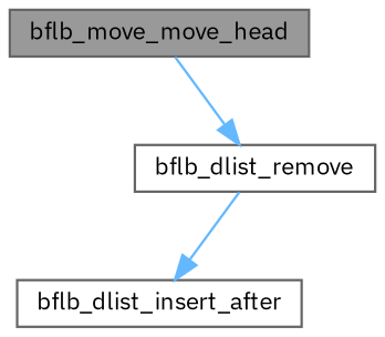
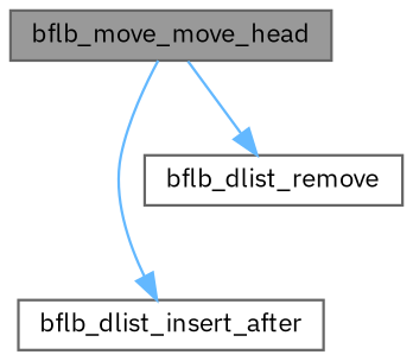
  digraph {
    fontname="IBM Plex Sans"
    rankdir=TB
    node [color=grey40 fillcolor=white fontname="IBM Plex Sans" fontsize=10 shape=box style=filled]
    edge [color=steelblue1 fontname="IBM Plex Sans" fontsize=10 labelfontname=Helvetica labelfontsize=10 style=solid]
    n1 [color=gray40 fillcolor=grey60 fontcolor=black height=0.2 label=bflb_move_move_head width=0.4]
    n2 [height=0.2 label=bflb_dlist_insert_after width=0.4]
    n3 [height=0.2 label=bflb_dlist_remove width=0.4]
-   n3 -> n2
+   n1 -> n2
    n1 -> n3
  }
